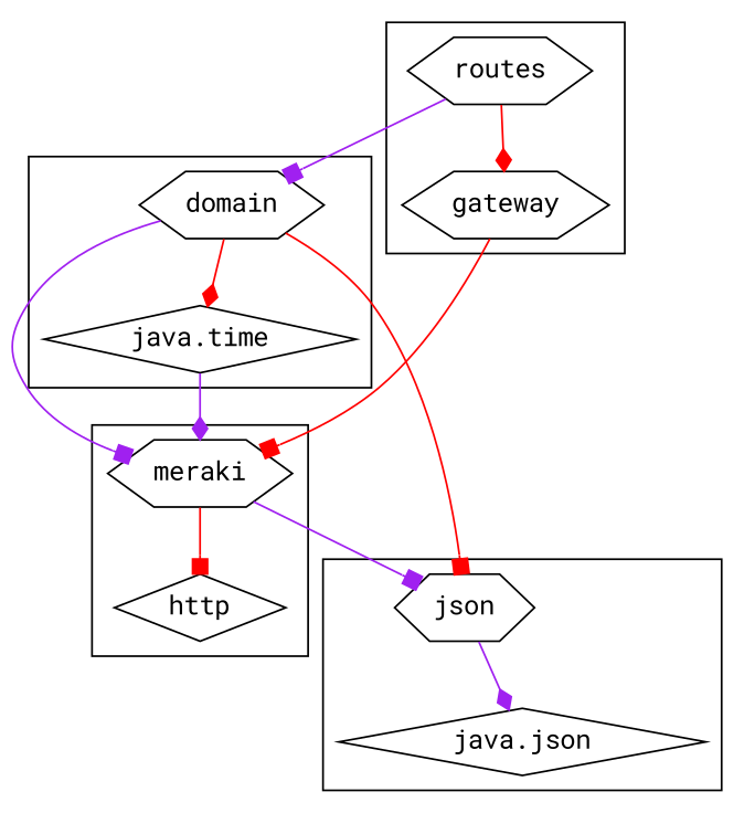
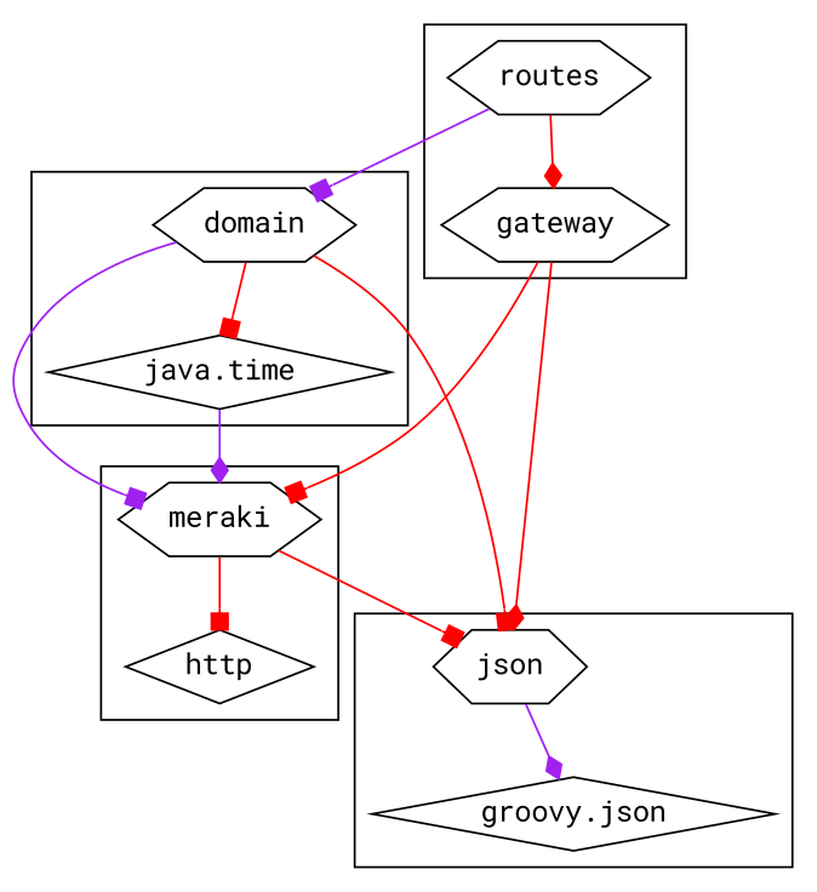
  digraph {
    fontname="Roboto Mono"
    node [fontname="Roboto Mono" shape=hexagon]
    edge [arrowhead=box color=red fontname="Roboto Mono"]
    json
-   "groovy.json" [shape=diamond label="java.json"]
+   "groovy.json" [shape=diamond]
    domain
    "java.time" [shape=diamond]
    routes
    gateway
    meraki
    http [shape=diamond]
    subgraph cluster_1 {
      json
      "groovy.json"
    }
    subgraph cluster_2 {
      domain
      "java.time"
    }
    subgraph cluster_3 {
      routes
      gateway
    }
    subgraph cluster_4 {
      meraki
      http
    }
    json -> "groovy.json" [arrowhead=diamond color=purple]
    domain -> json
-   domain -> "java.time" [arrowhead=diamond]
+   domain -> "java.time"
    domain -> meraki [color=purple]
    "java.time" -> meraki [arrowhead=diamond color=purple]
    routes -> domain [color=purple]
    routes -> gateway [arrowhead=diamond]
+   gateway -> json [arrowhead=diamond]
    gateway -> meraki
-   meraki -> json [color=purple]
+   meraki -> json
    meraki -> http
  }
